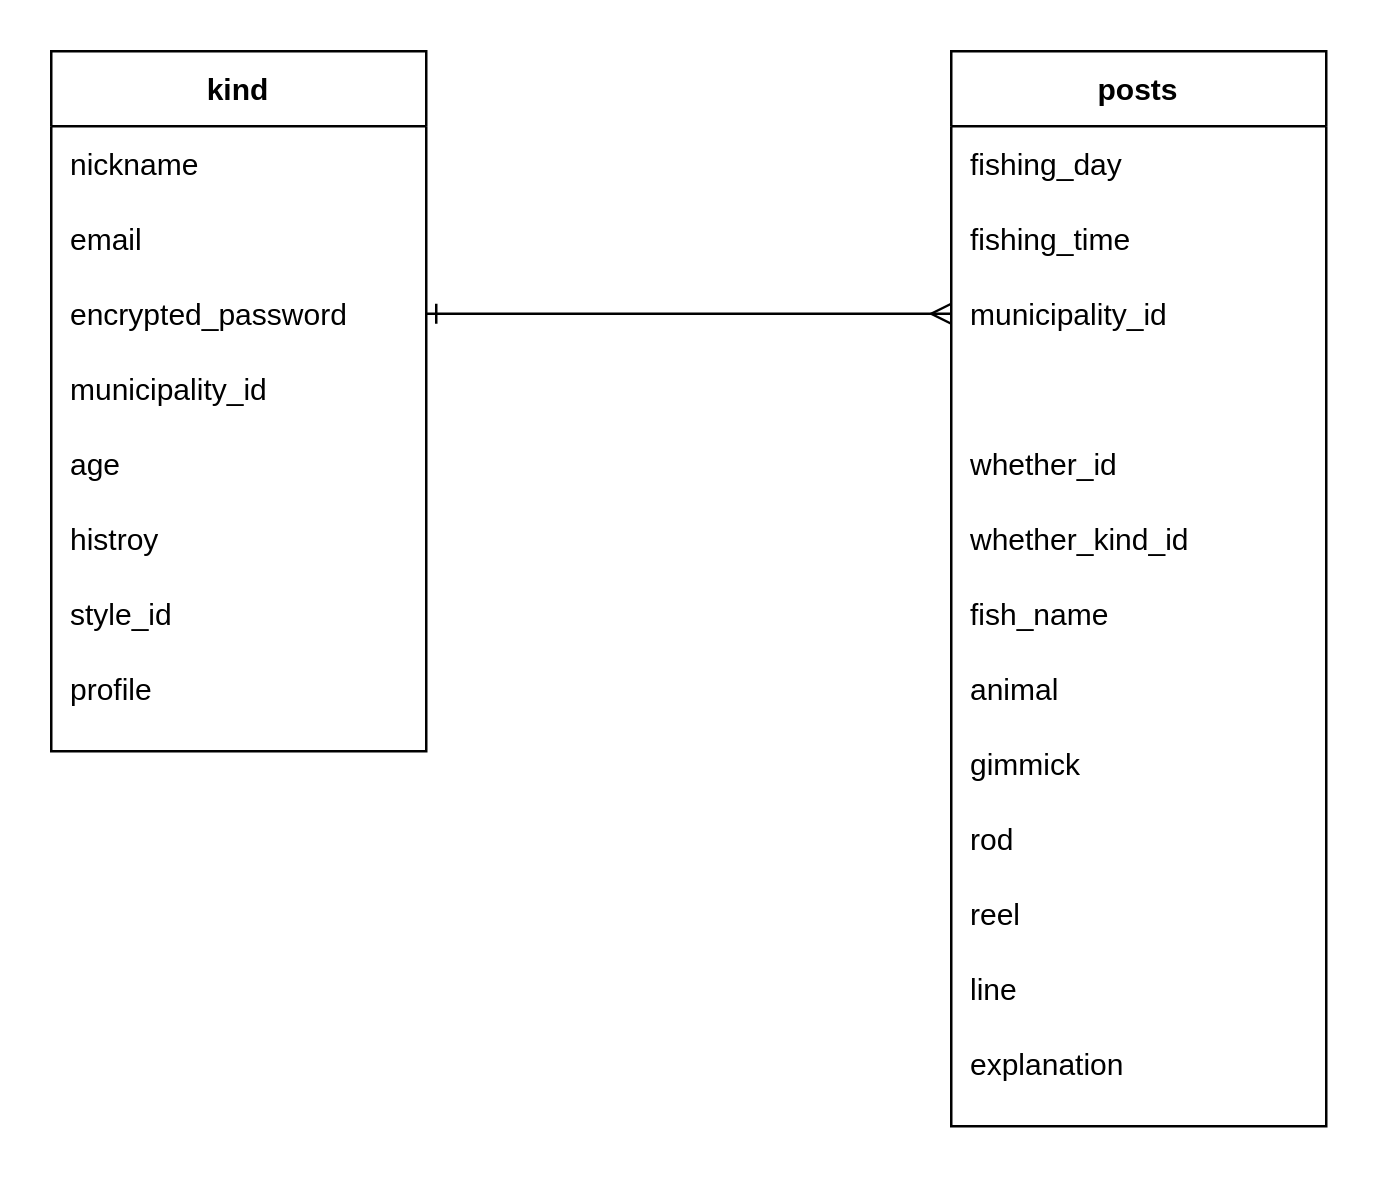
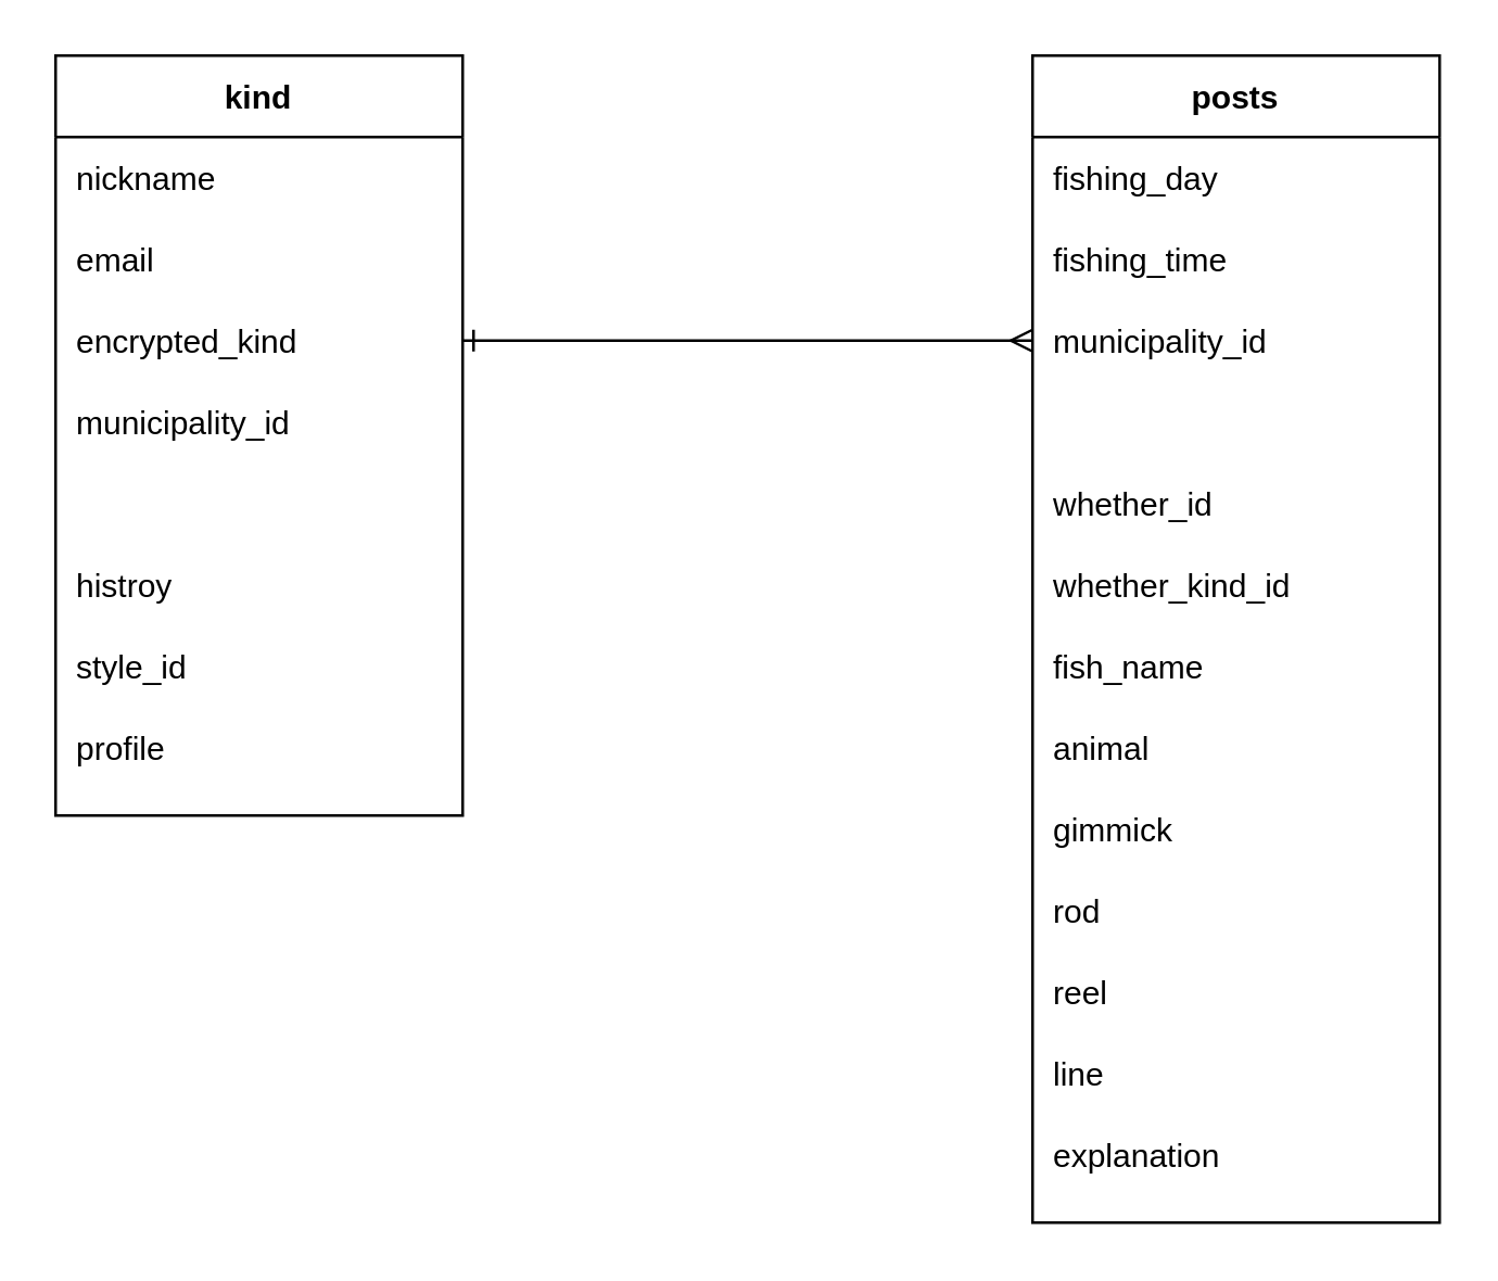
  <mxCell id="0" />
  <mxCell id="1" parent="0" />
  <mxCell id="2" value="kind" style="shape=table;startSize=30;container=1;collapsible=1;childLayout=tableLayout;fixedRows=1;rowLines=0;fontStyle=1;align=center;resizeLast=1;" parent="1" vertex="1"><mxGeometry x="20" y="20" width="150" height="280" as="geometry" /></mxCell>
  <mxCell id="3" value="" style="shape=partialRectangle;collapsible=0;dropTarget=0;pointerEvents=0;fillColor=none;top=0;left=0;bottom=0;right=0;points=[[0,0.5],[1,0.5]];portConstraint=eastwest;" parent="2" vertex="1"><mxGeometry y="30" width="150" height="30" as="geometry" /></mxCell>
  <mxCell id="4" value="nickname" style="shape=partialRectangle;connectable=0;fillColor=none;top=0;left=0;bottom=0;right=0;align=left;spacingLeft=6;overflow=hidden;" parent="3" vertex="1"><mxGeometry width="150" height="30" as="geometry" /></mxCell>
  <mxCell id="5" style="shape=partialRectangle;collapsible=0;dropTarget=0;pointerEvents=0;fillColor=none;top=0;left=0;bottom=0;right=0;points=[[0,0.5],[1,0.5]];portConstraint=eastwest;" parent="2" vertex="1"><mxGeometry y="60" width="150" height="30" as="geometry" /></mxCell>
  <mxCell id="6" value="email" style="shape=partialRectangle;connectable=0;fillColor=none;top=0;left=0;bottom=0;right=0;align=left;spacingLeft=6;overflow=hidden;" parent="5" vertex="1"><mxGeometry width="150" height="30" as="geometry" /></mxCell>
  <mxCell id="7" value="" style="shape=partialRectangle;collapsible=0;dropTarget=0;pointerEvents=0;fillColor=none;top=0;left=0;bottom=0;right=0;points=[[0,0.5],[1,0.5]];portConstraint=eastwest;" parent="2" vertex="1"><mxGeometry y="90" width="150" height="30" as="geometry" /></mxCell>
- <mxCell id="8" value="encrypted_password" style="shape=partialRectangle;connectable=0;fillColor=none;top=0;left=0;bottom=0;right=0;align=left;spacingLeft=6;overflow=hidden;" parent="7" vertex="1"><mxGeometry width="150" height="30" as="geometry" /></mxCell>
+ <mxCell id="8" value="encrypted_kind" style="shape=partialRectangle;connectable=0;fillColor=none;top=0;left=0;bottom=0;right=0;align=left;spacingLeft=6;overflow=hidden;" parent="7" vertex="1"><mxGeometry width="150" height="30" as="geometry" /></mxCell>
  <mxCell id="9" value="" style="shape=partialRectangle;collapsible=0;dropTarget=0;pointerEvents=0;fillColor=none;top=0;left=0;bottom=0;right=0;points=[[0,0.5],[1,0.5]];portConstraint=eastwest;" parent="2" vertex="1"><mxGeometry y="120" width="150" height="30" as="geometry" /></mxCell>
  <mxCell id="10" value="municipality_id" style="shape=partialRectangle;connectable=0;fillColor=none;top=0;left=0;bottom=0;right=0;align=left;spacingLeft=6;overflow=hidden;" parent="9" vertex="1"><mxGeometry width="150" height="30" as="geometry" /></mxCell>
  <mxCell id="11" style="shape=partialRectangle;collapsible=0;dropTarget=0;pointerEvents=0;fillColor=none;top=0;left=0;bottom=0;right=0;points=[[0,0.5],[1,0.5]];portConstraint=eastwest;" parent="2" vertex="1"><mxGeometry y="150" width="150" height="30" as="geometry" /></mxCell>
- <mxCell id="12" value="age" style="shape=partialRectangle;connectable=0;fillColor=none;top=0;left=0;bottom=0;right=0;align=left;spacingLeft=6;overflow=hidden;" parent="11" vertex="1"><mxGeometry width="150" height="30" as="geometry" /></mxCell>
  <mxCell id="13" style="shape=partialRectangle;collapsible=0;dropTarget=0;pointerEvents=0;fillColor=none;top=0;left=0;bottom=0;right=0;points=[[0,0.5],[1,0.5]];portConstraint=eastwest;" parent="2" vertex="1"><mxGeometry y="180" width="150" height="30" as="geometry" /></mxCell>
  <mxCell id="14" value="histroy" style="shape=partialRectangle;connectable=0;fillColor=none;top=0;left=0;bottom=0;right=0;align=left;spacingLeft=6;overflow=hidden;" parent="13" vertex="1"><mxGeometry width="150" height="30" as="geometry" /></mxCell>
  <mxCell id="15" style="shape=partialRectangle;collapsible=0;dropTarget=0;pointerEvents=0;fillColor=none;top=0;left=0;bottom=0;right=0;points=[[0,0.5],[1,0.5]];portConstraint=eastwest;" parent="2" vertex="1"><mxGeometry y="210" width="150" height="30" as="geometry" /></mxCell>
  <mxCell id="16" value="style_id" style="shape=partialRectangle;connectable=0;fillColor=none;top=0;left=0;bottom=0;right=0;align=left;spacingLeft=6;overflow=hidden;" parent="15" vertex="1"><mxGeometry width="150" height="30" as="geometry" /></mxCell>
  <mxCell id="17" style="shape=partialRectangle;collapsible=0;dropTarget=0;pointerEvents=0;fillColor=none;top=0;left=0;bottom=0;right=0;points=[[0,0.5],[1,0.5]];portConstraint=eastwest;" parent="2" vertex="1"><mxGeometry y="240" width="150" height="30" as="geometry" /></mxCell>
  <mxCell id="18" value="profile" style="shape=partialRectangle;connectable=0;fillColor=none;top=0;left=0;bottom=0;right=0;align=left;spacingLeft=6;overflow=hidden;" parent="17" vertex="1"><mxGeometry width="150" height="30" as="geometry" /></mxCell>
  <mxCell id="19" value="posts" style="shape=table;startSize=30;container=1;collapsible=1;childLayout=tableLayout;fixedRows=1;rowLines=0;fontStyle=1;align=center;resizeLast=1;" parent="1" vertex="1"><mxGeometry x="380" y="20" width="150" height="430" as="geometry" /></mxCell>
  <mxCell id="20" value="" style="shape=partialRectangle;collapsible=0;dropTarget=0;pointerEvents=0;fillColor=none;top=0;left=0;bottom=0;right=0;points=[[0,0.5],[1,0.5]];portConstraint=eastwest;" parent="19" vertex="1"><mxGeometry y="30" width="150" height="30" as="geometry" /></mxCell>
  <mxCell id="21" value="fishing_day" style="shape=partialRectangle;connectable=0;fillColor=none;top=0;left=0;bottom=0;right=0;align=left;spacingLeft=6;overflow=hidden;" parent="20" vertex="1"><mxGeometry width="150" height="30" as="geometry" /></mxCell>
  <mxCell id="22" style="shape=partialRectangle;collapsible=0;dropTarget=0;pointerEvents=0;fillColor=none;top=0;left=0;bottom=0;right=0;points=[[0,0.5],[1,0.5]];portConstraint=eastwest;" parent="19" vertex="1"><mxGeometry y="60" width="150" height="30" as="geometry" /></mxCell>
  <mxCell id="23" value="fishing_time" style="shape=partialRectangle;connectable=0;fillColor=none;top=0;left=0;bottom=0;right=0;align=left;spacingLeft=6;overflow=hidden;" parent="22" vertex="1"><mxGeometry width="150" height="30" as="geometry" /></mxCell>
  <mxCell id="24" style="shape=partialRectangle;collapsible=0;dropTarget=0;pointerEvents=0;fillColor=none;top=0;left=0;bottom=0;right=0;points=[[0,0.5],[1,0.5]];portConstraint=eastwest;" parent="19" vertex="1"><mxGeometry y="90" width="150" height="30" as="geometry" /></mxCell>
  <mxCell id="25" value="municipality_id" style="shape=partialRectangle;connectable=0;fillColor=none;top=0;left=0;bottom=0;right=0;align=left;spacingLeft=6;overflow=hidden;" parent="24" vertex="1"><mxGeometry width="150" height="30" as="geometry" /></mxCell>
  <mxCell id="26" style="shape=partialRectangle;collapsible=0;dropTarget=0;pointerEvents=0;fillColor=none;top=0;left=0;bottom=0;right=0;points=[[0,0.5],[1,0.5]];portConstraint=eastwest;" parent="19" vertex="1"><mxGeometry y="120" width="150" height="30" as="geometry" /></mxCell>
  <mxCell id="27" style="shape=partialRectangle;collapsible=0;dropTarget=0;pointerEvents=0;fillColor=none;top=0;left=0;bottom=0;right=0;points=[[0,0.5],[1,0.5]];portConstraint=eastwest;" parent="19" vertex="1"><mxGeometry y="150" width="150" height="30" as="geometry" /></mxCell>
  <mxCell id="28" value="whether_id" style="shape=partialRectangle;connectable=0;fillColor=none;top=0;left=0;bottom=0;right=0;align=left;spacingLeft=6;overflow=hidden;" parent="27" vertex="1"><mxGeometry width="150" height="30" as="geometry" /></mxCell>
  <mxCell id="29" value="" style="shape=partialRectangle;collapsible=0;dropTarget=0;pointerEvents=0;fillColor=none;top=0;left=0;bottom=0;right=0;points=[[0,0.5],[1,0.5]];portConstraint=eastwest;" parent="19" vertex="1"><mxGeometry y="180" width="150" height="30" as="geometry" /></mxCell>
  <mxCell id="30" value="whether_kind_id" style="shape=partialRectangle;connectable=0;fillColor=none;top=0;left=0;bottom=0;right=0;align=left;spacingLeft=6;overflow=hidden;" parent="29" vertex="1"><mxGeometry width="150" height="30" as="geometry" /></mxCell>
  <mxCell id="31" style="shape=partialRectangle;collapsible=0;dropTarget=0;pointerEvents=0;fillColor=none;top=0;left=0;bottom=0;right=0;points=[[0,0.5],[1,0.5]];portConstraint=eastwest;" parent="19" vertex="1"><mxGeometry y="210" width="150" height="30" as="geometry" /></mxCell>
  <mxCell id="32" value="fish_name" style="shape=partialRectangle;connectable=0;fillColor=none;top=0;left=0;bottom=0;right=0;align=left;spacingLeft=6;overflow=hidden;" parent="31" vertex="1"><mxGeometry width="150" height="30" as="geometry" /></mxCell>
  <mxCell id="33" style="shape=partialRectangle;collapsible=0;dropTarget=0;pointerEvents=0;fillColor=none;top=0;left=0;bottom=0;right=0;points=[[0,0.5],[1,0.5]];portConstraint=eastwest;" parent="19" vertex="1"><mxGeometry y="240" width="150" height="30" as="geometry" /></mxCell>
  <mxCell id="34" value="animal" style="shape=partialRectangle;connectable=0;fillColor=none;top=0;left=0;bottom=0;right=0;align=left;spacingLeft=6;overflow=hidden;" parent="33" vertex="1"><mxGeometry width="150" height="30" as="geometry" /></mxCell>
  <mxCell id="35" style="shape=partialRectangle;collapsible=0;dropTarget=0;pointerEvents=0;fillColor=none;top=0;left=0;bottom=0;right=0;points=[[0,0.5],[1,0.5]];portConstraint=eastwest;" parent="19" vertex="1"><mxGeometry y="270" width="150" height="30" as="geometry" /></mxCell>
  <mxCell id="36" value="gimmick" style="shape=partialRectangle;connectable=0;fillColor=none;top=0;left=0;bottom=0;right=0;align=left;spacingLeft=6;overflow=hidden;" parent="35" vertex="1"><mxGeometry width="150" height="30" as="geometry" /></mxCell>
  <mxCell id="37" style="shape=partialRectangle;collapsible=0;dropTarget=0;pointerEvents=0;fillColor=none;top=0;left=0;bottom=0;right=0;points=[[0,0.5],[1,0.5]];portConstraint=eastwest;" parent="19" vertex="1"><mxGeometry y="300" width="150" height="30" as="geometry" /></mxCell>
  <mxCell id="38" value="rod" style="shape=partialRectangle;connectable=0;fillColor=none;top=0;left=0;bottom=0;right=0;align=left;spacingLeft=6;overflow=hidden;" parent="37" vertex="1"><mxGeometry width="150" height="30" as="geometry" /></mxCell>
  <mxCell id="39" style="shape=partialRectangle;collapsible=0;dropTarget=0;pointerEvents=0;fillColor=none;top=0;left=0;bottom=0;right=0;points=[[0,0.5],[1,0.5]];portConstraint=eastwest;" parent="19" vertex="1"><mxGeometry y="330" width="150" height="30" as="geometry" /></mxCell>
  <mxCell id="40" value="reel" style="shape=partialRectangle;connectable=0;fillColor=none;top=0;left=0;bottom=0;right=0;align=left;spacingLeft=6;overflow=hidden;" parent="39" vertex="1"><mxGeometry width="150" height="30" as="geometry" /></mxCell>
  <mxCell id="41" style="shape=partialRectangle;collapsible=0;dropTarget=0;pointerEvents=0;fillColor=none;top=0;left=0;bottom=0;right=0;points=[[0,0.5],[1,0.5]];portConstraint=eastwest;" parent="19" vertex="1"><mxGeometry y="360" width="150" height="30" as="geometry" /></mxCell>
  <mxCell id="42" value="line" style="shape=partialRectangle;connectable=0;fillColor=none;top=0;left=0;bottom=0;right=0;align=left;spacingLeft=6;overflow=hidden;" parent="41" vertex="1"><mxGeometry width="150" height="30" as="geometry" /></mxCell>
  <mxCell id="43" style="shape=partialRectangle;collapsible=0;dropTarget=0;pointerEvents=0;fillColor=none;top=0;left=0;bottom=0;right=0;points=[[0,0.5],[1,0.5]];portConstraint=eastwest;" parent="19" vertex="1"><mxGeometry y="390" width="150" height="30" as="geometry" /></mxCell>
  <mxCell id="44" value="explanation" style="shape=partialRectangle;connectable=0;fillColor=none;top=0;left=0;bottom=0;right=0;align=left;spacingLeft=6;overflow=hidden;" parent="43" vertex="1"><mxGeometry width="150" height="30" as="geometry" /></mxCell>
  <mxCell id="45" style="edgeStyle=orthogonalEdgeStyle;rounded=0;orthogonalLoop=1;jettySize=auto;html=1;exitX=1;exitY=0.5;exitDx=0;exitDy=0;startArrow=ERone;startFill=0;endArrow=ERmany;endFill=0;" parent="1" source="7" edge="1"><mxGeometry relative="1" as="geometry"><mxPoint x="380" y="125" as="targetPoint" /></mxGeometry></mxCell>
